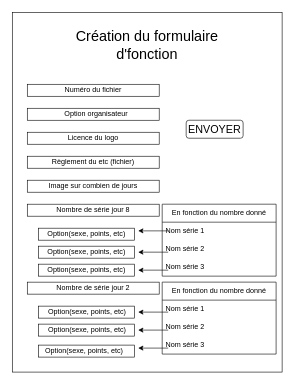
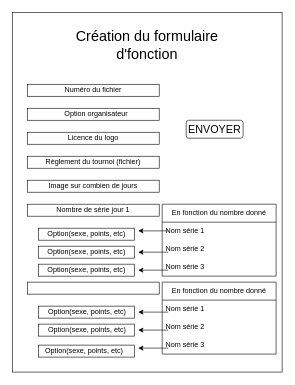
  <mxCell id="0" />
  <mxCell id="1" parent="0" />
  <mxCell id="2" value="" style="rounded=0;whiteSpace=wrap;html=1;" vertex="1" parent="1"><mxGeometry x="64" y="420" width="220" height="20" as="geometry" /></mxCell>
  <mxCell id="3" value="" style="rounded=0;whiteSpace=wrap;html=1;" vertex="1" parent="1"><mxGeometry x="20" y="20" width="450" height="600" as="geometry" /></mxCell>
  <mxCell id="4" value="&lt;font style=&quot;font-size: 24px;&quot;&gt;Création du formulaire d'fonction&lt;/font&gt;" style="text;html=1;strokeColor=none;fillColor=none;align=center;verticalAlign=middle;whiteSpace=wrap;rounded=0;" vertex="1" parent="1"><mxGeometry x="100" y="50" width="290" height="50" as="geometry" /></mxCell>
  <mxCell id="5" value="" style="rounded=0;whiteSpace=wrap;html=1;" vertex="1" parent="1"><mxGeometry x="45" y="140" width="220" height="20" as="geometry" /></mxCell>
  <mxCell id="6" value="" style="rounded=0;whiteSpace=wrap;html=1;" vertex="1" parent="1"><mxGeometry x="45" y="180" width="220" height="20" as="geometry" /></mxCell>
  <mxCell id="7" value="" style="rounded=0;whiteSpace=wrap;html=1;" vertex="1" parent="1"><mxGeometry x="45" y="220" width="220" height="20" as="geometry" /></mxCell>
  <mxCell id="8" value="" style="rounded=0;whiteSpace=wrap;html=1;" vertex="1" parent="1"><mxGeometry x="45" y="260" width="220" height="20" as="geometry" /></mxCell>
  <mxCell id="9" value="" style="rounded=0;whiteSpace=wrap;html=1;" vertex="1" parent="1"><mxGeometry x="45" y="300" width="220" height="20" as="geometry" /></mxCell>
  <mxCell id="10" value="Numéro du fichier" style="text;html=1;strokeColor=none;fillColor=none;align=center;verticalAlign=middle;whiteSpace=wrap;rounded=0;" vertex="1" parent="1"><mxGeometry x="50" y="140" width="210" height="20" as="geometry" /></mxCell>
  <mxCell id="11" value="Option organisateur" style="text;html=1;strokeColor=none;fillColor=none;align=center;verticalAlign=middle;whiteSpace=wrap;rounded=0;" vertex="1" parent="1"><mxGeometry x="55" y="180" width="210" height="20" as="geometry" /></mxCell>
  <mxCell id="12" value="Licence du logo" style="text;html=1;strokeColor=none;fillColor=none;align=center;verticalAlign=middle;whiteSpace=wrap;rounded=0;" vertex="1" parent="1"><mxGeometry x="50" y="220" width="210" height="20" as="geometry" /></mxCell>
- <mxCell id="13" value="Règlement du etc (fichier)" style="text;html=1;strokeColor=none;fillColor=none;align=center;verticalAlign=middle;whiteSpace=wrap;rounded=0;" vertex="1" parent="1"><mxGeometry x="50" y="260" width="210" height="20" as="geometry" /></mxCell>
+ <mxCell id="13" value="Règlement du tournoi (fichier)" style="text;html=1;strokeColor=none;fillColor=none;align=center;verticalAlign=middle;whiteSpace=wrap;rounded=0;" vertex="1" parent="1"><mxGeometry x="50" y="260" width="210" height="20" as="geometry" /></mxCell>
  <mxCell id="14" value="" style="rounded=0;whiteSpace=wrap;html=1;" vertex="1" parent="1"><mxGeometry x="45" y="470" width="220" height="20" as="geometry" /></mxCell>
  <mxCell id="15" value="" style="rounded=0;whiteSpace=wrap;html=1;" vertex="1" parent="1"><mxGeometry x="45" y="340" width="220" height="20" as="geometry" /></mxCell>
- <mxCell id="16" value="Nombre de série jour 8" style="text;html=1;strokeColor=none;fillColor=none;align=center;verticalAlign=middle;whiteSpace=wrap;rounded=0;" vertex="1" parent="1"><mxGeometry x="50" y="340" width="210" height="20" as="geometry" /></mxCell>
+ <mxCell id="16" value="Nombre de série jour 1" style="text;html=1;strokeColor=none;fillColor=none;align=center;verticalAlign=middle;whiteSpace=wrap;rounded=0;" vertex="1" parent="1"><mxGeometry x="50" y="340" width="210" height="20" as="geometry" /></mxCell>
  <mxCell id="17" value="Image sur combien de jours" style="text;html=1;strokeColor=none;fillColor=none;align=center;verticalAlign=middle;whiteSpace=wrap;rounded=0;" vertex="1" parent="1"><mxGeometry x="50" y="300" width="210" height="20" as="geometry" /></mxCell>
- <mxCell id="18" value="Nombre de série jour 2" style="text;html=1;strokeColor=none;fillColor=none;align=center;verticalAlign=middle;whiteSpace=wrap;rounded=0;" vertex="1" parent="1"><mxGeometry x="50" y="470" width="210" height="20" as="geometry" /></mxCell>
  <mxCell id="19" value="&lt;font style=&quot;font-size: 18px;&quot;&gt;ENVOYER&lt;/font&gt;" style="rounded=1;whiteSpace=wrap;html=1;" vertex="1" parent="1"><mxGeometry x="310" y="200" width="95" height="30" as="geometry" /></mxCell>
  <mxCell id="20" value="En fonction du nombre donné" style="swimlane;fontStyle=0;childLayout=stackLayout;horizontal=1;startSize=30;horizontalStack=0;resizeParent=1;resizeParentMax=0;resizeLast=0;collapsible=1;marginBottom=0;whiteSpace=wrap;html=1;" vertex="1" parent="1"><mxGeometry x="270" y="340" width="190" height="120" as="geometry" /></mxCell>
  <mxCell id="21" value="" style="endArrow=classic;html=1;rounded=0;" edge="1" parent="20"><mxGeometry width="50" height="50" relative="1" as="geometry"><mxPoint x="10" y="44.5" as="sourcePoint" /><mxPoint x="-40" y="44.5" as="targetPoint" /></mxGeometry></mxCell>
  <mxCell id="22" value="Nom série 1" style="text;strokeColor=none;fillColor=none;align=left;verticalAlign=middle;spacingLeft=4;spacingRight=4;overflow=hidden;points=[[0,0.5],[1,0.5]];portConstraint=eastwest;rotatable=0;whiteSpace=wrap;html=1;" vertex="1" parent="20"><mxGeometry y="30" width="190" height="30" as="geometry" /></mxCell>
  <mxCell id="23" value="Nom série 2" style="text;strokeColor=none;fillColor=none;align=left;verticalAlign=middle;spacingLeft=4;spacingRight=4;overflow=hidden;points=[[0,0.5],[1,0.5]];portConstraint=eastwest;rotatable=0;whiteSpace=wrap;html=1;" vertex="1" parent="20"><mxGeometry y="60" width="190" height="30" as="geometry" /></mxCell>
  <mxCell id="24" value="Nom série 3" style="text;strokeColor=none;fillColor=none;align=left;verticalAlign=middle;spacingLeft=4;spacingRight=4;overflow=hidden;points=[[0,0.5],[1,0.5]];portConstraint=eastwest;rotatable=0;whiteSpace=wrap;html=1;" vertex="1" parent="20"><mxGeometry y="90" width="190" height="30" as="geometry" /></mxCell>
  <mxCell id="25" value="En fonction du nombre donné" style="swimlane;fontStyle=0;childLayout=stackLayout;horizontal=1;startSize=30;horizontalStack=0;resizeParent=1;resizeParentMax=0;resizeLast=0;collapsible=1;marginBottom=0;whiteSpace=wrap;html=1;" vertex="1" parent="1"><mxGeometry x="270" y="470" width="190" height="120" as="geometry" /></mxCell>
  <mxCell id="26" value="Nom série 1" style="text;strokeColor=none;fillColor=none;align=left;verticalAlign=middle;spacingLeft=4;spacingRight=4;overflow=hidden;points=[[0,0.5],[1,0.5]];portConstraint=eastwest;rotatable=0;whiteSpace=wrap;html=1;" vertex="1" parent="25"><mxGeometry y="30" width="190" height="30" as="geometry" /></mxCell>
  <mxCell id="27" value="Nom série 2" style="text;strokeColor=none;fillColor=none;align=left;verticalAlign=middle;spacingLeft=4;spacingRight=4;overflow=hidden;points=[[0,0.5],[1,0.5]];portConstraint=eastwest;rotatable=0;whiteSpace=wrap;html=1;" vertex="1" parent="25"><mxGeometry y="60" width="190" height="30" as="geometry" /></mxCell>
  <mxCell id="28" value="Nom série 3" style="text;strokeColor=none;fillColor=none;align=left;verticalAlign=middle;spacingLeft=4;spacingRight=4;overflow=hidden;points=[[0,0.5],[1,0.5]];portConstraint=eastwest;rotatable=0;whiteSpace=wrap;html=1;" vertex="1" parent="25"><mxGeometry y="90" width="190" height="30" as="geometry" /></mxCell>
  <mxCell id="29" value="" style="endArrow=classic;html=1;rounded=0;" edge="1" parent="1"><mxGeometry width="50" height="50" relative="1" as="geometry"><mxPoint x="280" y="420" as="sourcePoint" /><mxPoint x="230" y="420" as="targetPoint" /></mxGeometry></mxCell>
  <mxCell id="30" value="" style="endArrow=classic;html=1;rounded=0;" edge="1" parent="1"><mxGeometry width="50" height="50" relative="1" as="geometry"><mxPoint x="280" y="450" as="sourcePoint" /><mxPoint x="230" y="450" as="targetPoint" /></mxGeometry></mxCell>
  <mxCell id="31" value="" style="endArrow=classic;html=1;rounded=0;" edge="1" parent="1"><mxGeometry width="50" height="50" relative="1" as="geometry"><mxPoint x="280" y="580" as="sourcePoint" /><mxPoint x="230" y="580" as="targetPoint" /></mxGeometry></mxCell>
  <mxCell id="32" value="" style="endArrow=classic;html=1;rounded=0;" edge="1" parent="1"><mxGeometry width="50" height="50" relative="1" as="geometry"><mxPoint x="280" y="550" as="sourcePoint" /><mxPoint x="230" y="550" as="targetPoint" /></mxGeometry></mxCell>
  <mxCell id="33" value="" style="endArrow=classic;html=1;rounded=0;" edge="1" parent="1"><mxGeometry width="50" height="50" relative="1" as="geometry"><mxPoint x="280" y="520" as="sourcePoint" /><mxPoint x="230" y="520" as="targetPoint" /></mxGeometry></mxCell>
  <mxCell id="34" value="" style="rounded=0;whiteSpace=wrap;html=1;" vertex="1" parent="1"><mxGeometry x="64" y="575" width="160" height="20" as="geometry" /></mxCell>
  <mxCell id="35" value="" style="rounded=0;whiteSpace=wrap;html=1;" vertex="1" parent="1"><mxGeometry x="64" y="540" width="160" height="20" as="geometry" /></mxCell>
  <mxCell id="36" value="" style="rounded=0;whiteSpace=wrap;html=1;" vertex="1" parent="1"><mxGeometry x="64" y="510" width="160" height="20" as="geometry" /></mxCell>
  <mxCell id="37" value="" style="rounded=0;whiteSpace=wrap;html=1;" vertex="1" parent="1"><mxGeometry x="64" y="440" width="160" height="20" as="geometry" /></mxCell>
  <mxCell id="38" value="" style="rounded=0;whiteSpace=wrap;html=1;" vertex="1" parent="1"><mxGeometry x="64" y="410" width="160" height="20" as="geometry" /></mxCell>
  <mxCell id="39" value="" style="rounded=0;whiteSpace=wrap;html=1;" vertex="1" parent="1"><mxGeometry x="64" y="380" width="160" height="20" as="geometry" /></mxCell>
  <mxCell id="40" value="Option(sexe, points, etc)" style="text;html=1;strokeColor=none;fillColor=none;align=center;verticalAlign=middle;whiteSpace=wrap;rounded=0;" vertex="1" parent="1"><mxGeometry x="54" y="440" width="180" height="20" as="geometry" /></mxCell>
  <mxCell id="41" value="Option(sexe, points, etc)" style="text;html=1;strokeColor=none;fillColor=none;align=center;verticalAlign=middle;whiteSpace=wrap;rounded=0;" vertex="1" parent="1"><mxGeometry x="54" y="380" width="180" height="20" as="geometry" /></mxCell>
  <mxCell id="42" value="Option(sexe, points, etc)" style="text;html=1;strokeColor=none;fillColor=none;align=center;verticalAlign=middle;whiteSpace=wrap;rounded=0;" vertex="1" parent="1"><mxGeometry x="54" y="410" width="180" height="20" as="geometry" /></mxCell>
  <mxCell id="43" value="Option(sexe, points, etc)" style="text;html=1;strokeColor=none;fillColor=none;align=center;verticalAlign=middle;whiteSpace=wrap;rounded=0;" vertex="1" parent="1"><mxGeometry x="55" y="510" width="180" height="20" as="geometry" /></mxCell>
  <mxCell id="44" value="Option(sexe, points, etc)" style="text;html=1;strokeColor=none;fillColor=none;align=center;verticalAlign=middle;whiteSpace=wrap;rounded=0;" vertex="1" parent="1"><mxGeometry x="55" y="540" width="180" height="20" as="geometry" /></mxCell>
  <mxCell id="45" value="Option(sexe, points, etc)" style="text;html=1;strokeColor=none;fillColor=none;align=center;verticalAlign=middle;whiteSpace=wrap;rounded=0;" vertex="1" parent="1"><mxGeometry x="50" y="575" width="180" height="20" as="geometry" /></mxCell>
